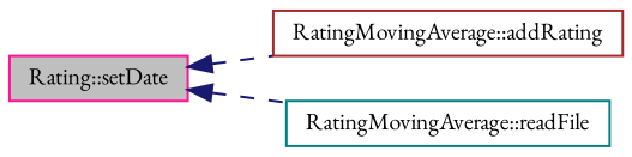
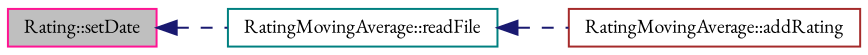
  digraph {
    fontname="EB Garamond"
    rankdir=LR
    node [fillcolor=white fontname="EB Garamond" fontsize=10 shape=record style=filled]
    edge [color=midnightblue dir=back fontname="EB Garamond" fontsize=10 labelfontname=Helvetica labelfontsize=10 style=dashed]
    n1 [color=deeppink fillcolor=grey75 fontcolor=black height=0.2 label="Rating::setDate" width=0.4]
    n2 [color=brown height=0.2 label="RatingMovingAverage::addRating" width=0.4]
    n3 [color=teal height=0.2 label="RatingMovingAverage::readFile" width=0.4]
-   n1 -> n2
+   n3 -> n2
    n1 -> n3
  }
